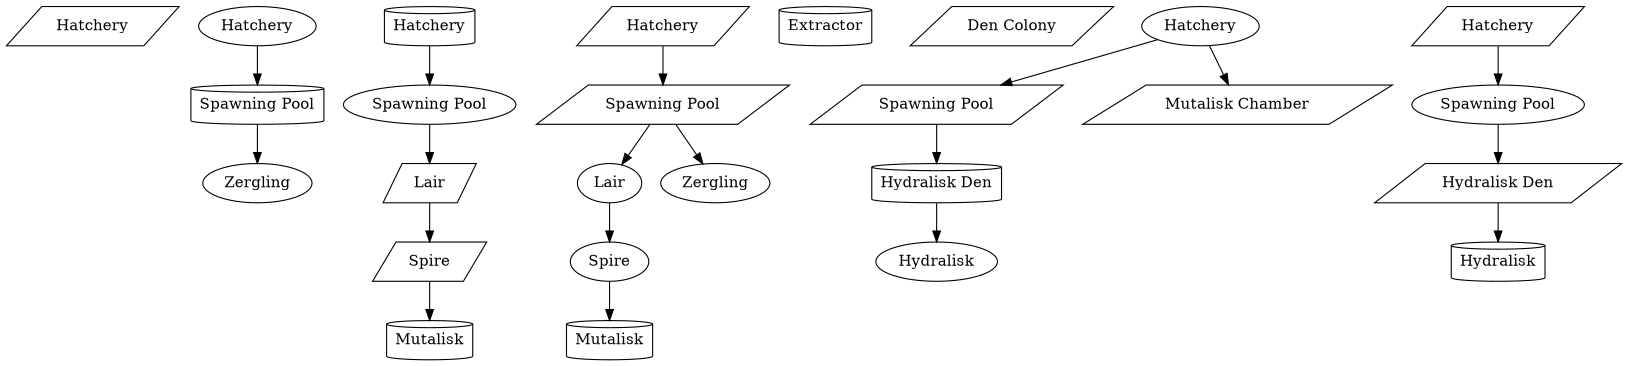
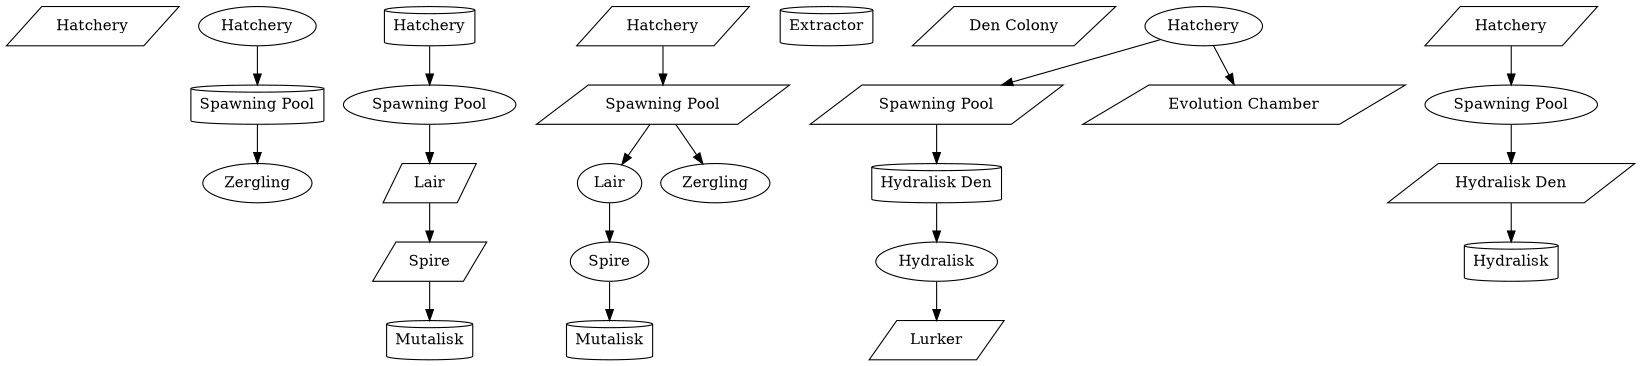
  digraph {
    node [depth=0 penwidth=1 shape=parallelogram strength=1 x=0 y=0 z=-0.25]
    n1 [label=Hatchery z=0]
    n2 [label=Hatchery shape=ellipse z=1]
    n3 [depth=1 label="Spawning Pool" shape=cylinder y=0.5 z=1]
    n4 [depth=2 label=Zergling shape=ellipse y=1 z=1]
    n5 [label=Hatchery shape=cylinder y=-0 z=0.25]
    n6 [depth=1 label="Spawning Pool" shape=ellipse x=0.25 y=-0.25 z=0.25]
    n7 [depth=2 label=Lair x=0.5 y=-0.5 z=0.25]
    n8 [depth=3 label=Spire x=0.75 y=-0.75 z=0.25]
    n9 [depth=4 label=Mutalisk shape=cylinder x=1 y=-1 z=0.25]
    n10 [label=Hatchery y=-0]
    n11 [depth=1 label="Spawning Pool" x=0.1875 y=-0.1875]
    n12 [depth=2 label=Lair shape=ellipse x=0.375 y=-0.375]
    n13 [depth=2 label=Zergling shape=ellipse x=0.375 y=-0.375]
    n14 [depth=2147483647 label=Extractor shape=cylinder x="4.02653e+08" y="-4.02653e+08"]
    n15 [depth=2147483647 label="Den Colony" x="4.02653e+08" y="-4.02653e+08"]
    n16 [depth=3 label=Spire shape=ellipse x=0.5625 y=-0.5625]
    n17 [depth=4 label=Mutalisk shape=cylinder x=0.75 y=-0.75]
    n18 [label=Hatchery shape=ellipse]
    n19 [depth=1 label="Spawning Pool"]
-   n20 [depth=1 label="Mutalisk Chamber"]
+   n20 [depth=1 label="Evolution Chamber"]
    n21 [depth=2 label="Hydralisk Den" shape=cylinder]
    n22 [depth=3 label=Hydralisk shape=ellipse]
+   n23 [depth=4 label=Lurker]
    n24 [label=Hatchery x=-0 z=0.75]
    n25 [depth=1 label="Spawning Pool" shape=ellipse x=-0.0833333 y=0.333333 z=0.75]
    n26 [depth=2 label="Hydralisk Den" x=-0.166667 y=0.666667 z=0.75]
    n27 [depth=3 label=Hydralisk shape=cylinder x=-0.25 y=1 z=0.75]
    n2 -> n3
    n3 -> n4
    n5 -> n6
    n6 -> n7
    n7 -> n8
    n8 -> n9
    n10 -> n11
    n11 -> n12
    n11 -> n13
    n12 -> n16
    n16 -> n17
    n18 -> n19
    n18 -> n20
    n19 -> n21
    n21 -> n22
+   n22 -> n23
    n24 -> n25
    n25 -> n26
    n26 -> n27
  }
